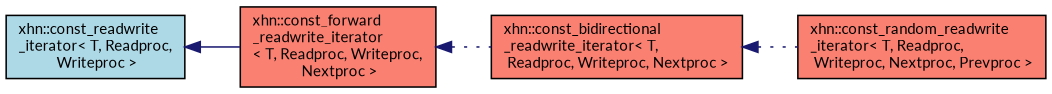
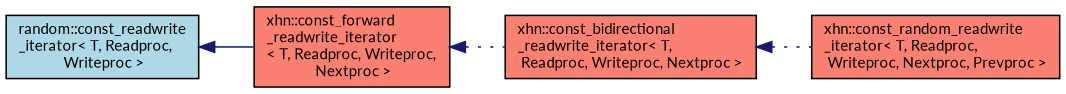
  digraph {
    rankdir=LR
    fontname=Lato
    node [color=black fillcolor=salmon fontname=Lato fontsize=10 shape=record style=filled]
    edge [color=midnightblue dir=back fontname=Lato fontsize=10 labelfontname=Helvetica labelfontsize=10 style=dotted]
    n1 [fontcolor=black height=0.2 label="xhn::const_forward\l_readwrite_iterator\l\< T, Readproc, Writeproc,\l Nextproc \>" width=0.4]
    n2 [height=0.2 label="xhn::const_bidirectional\l_readwrite_iterator\< T,\l Readproc, Writeproc, Nextproc \>" width=0.4]
-   n3 [fillcolor=lightblue height=0.2 label="xhn::const_readwrite\l_iterator\< T, Readproc,\l Writeproc \>" width=0.4]
+   n3 [fillcolor=lightblue height=0.2 label="random::const_readwrite\l_iterator\< T, Readproc,\l Writeproc \>" width=0.4]
    n4 [height=0.2 label="xhn::const_random_readwrite\l_iterator\< T, Readproc,\l Writeproc, Nextproc, Prevproc \>" width=0.4]
    n1 -> n2
    n2 -> n4
    n3 -> n1 [style=solid]
  }
